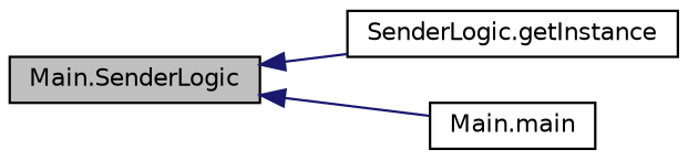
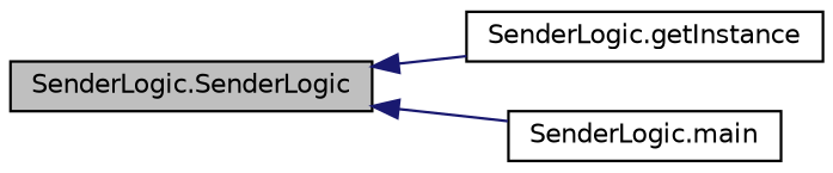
  digraph {
    rankdir=LR
    node [color=black fillcolor=white fontname=Helvetica fontsize=10 shape=record style=filled]
    edge [color=midnightblue dir=back fontname=Helvetica fontsize=10 labelfontname=Helvetica labelfontsize=10 style=solid]
-   n1 [fillcolor=grey75 fontcolor=black height=0.2 label="Main.SenderLogic" width=0.4]
+   n1 [fillcolor=grey75 fontcolor=black height=0.2 label="SenderLogic.SenderLogic" width=0.4]
    n2 [height=0.2 label="SenderLogic.getInstance" width=0.4]
-   n3 [height=0.2 label="Main.main" width=0.4]
+   n3 [height=0.2 label="SenderLogic.main" width=0.4]
    n1 -> n2
    n1 -> n3
  }
